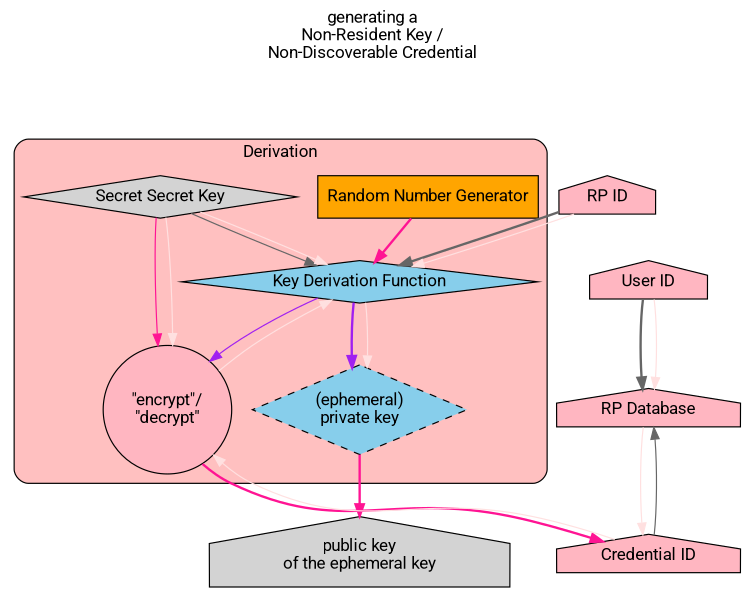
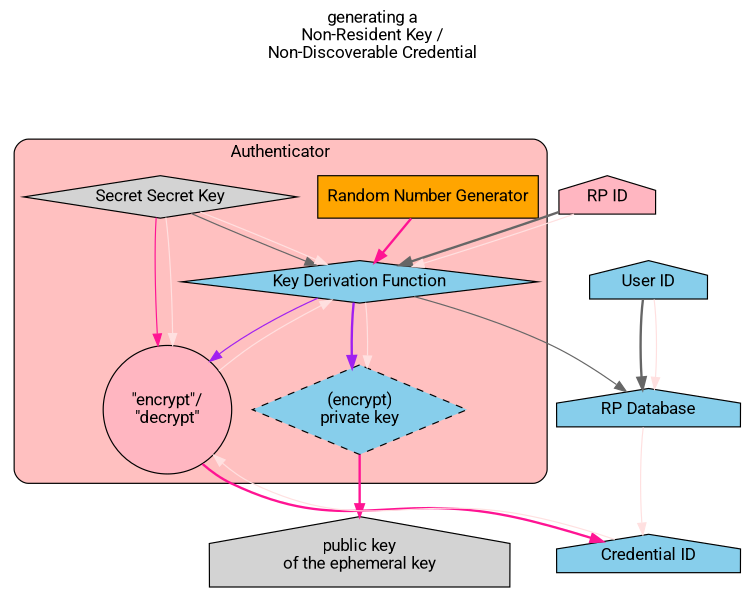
  digraph {
    fontname=Roboto
    label="generating a\nNon-Resident Key /\nNon-Discoverable Credential"
    labelloc=t
    rankdir=TB
    node [fillcolor=lightpink fontname=Roboto shape=house style=filled]
    edge [color="#ffe0e0" fontname=Roboto]
    n1 [fillcolor=lightgrey label="Secret Secret Key" shape=diamond]
    n2 [fillcolor=skyblue label="Key Derivation Function" shape=diamond]
    n3 [fillcolor=orange label="Random Number Generator" shape=box]
    n4 [label="\"encrypt\"/\n\"decrypt\"" shape=circle]
-   n5 [fillcolor=skyblue label="(ephemeral)\nprivate key" shape=diamond style="dashed,filled"]
-   n6 [label="Credential ID"]
+   n5 [fillcolor=skyblue label="(encrypt)\nprivate key" shape=diamond style="dashed,filled"]
+   n6 [fillcolor=skyblue label="Credential ID"]
    n7 [fillcolor=lightgrey label="public key\nof the ephemeral key"]
-   n8 [label="RP Database"]
+   n8 [fillcolor=skyblue label="RP Database"]
    n9 [label="RP ID"]
-   n10 [label="User ID"]
+   n10 [fillcolor=skyblue label="User ID"]
    subgraph cluster_1 {
      bgcolor="#ffc0c0"
-     label=Derivation
+     label=Authenticator
      style=rounded
      n1
      n2
      n3
      n4
      n5
    }
    n1 -> n2 [color=gray40 style=solid]
    n1 -> n2
    n1 -> n4 [color=deeppink style=solid]
    n1 -> n4
    n2 -> n4 [color=purple style=solid]
    n2 -> n5 [color=purple style=bold]
    n2 -> n5
    n3 -> n2 [color=deeppink style=bold]
    n4 -> n2
    n4 -> n6 [color=deeppink style=bold]
    n5 -> n7 [color=deeppink style=bold]
    n6 -> n4
-   n6 -> n8 [color=gray40 style=solid]
+   n2 -> n8 [color=gray40 style=solid]
    n8 -> n6
    n9 -> n2 [color=gray40 style=bold]
    n9 -> n2
    n10 -> n8 [color=gray40 style=bold]
    n10 -> n8
  }
